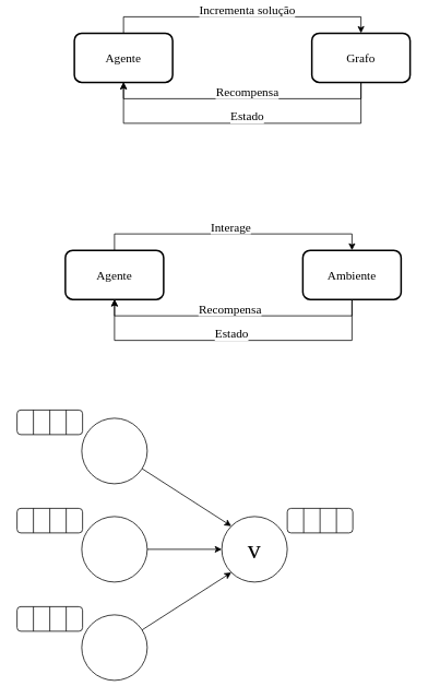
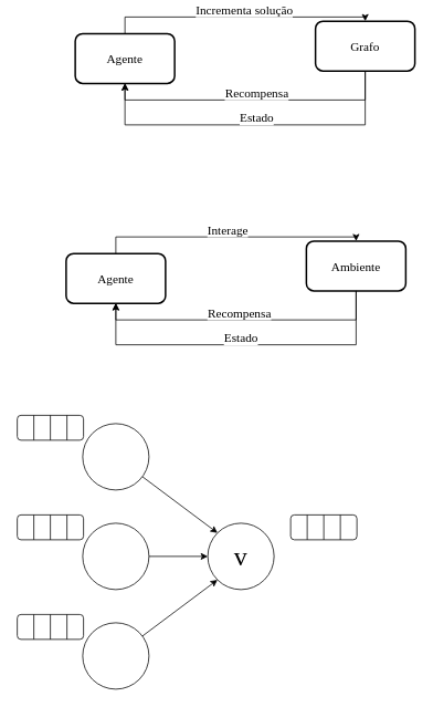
  <mxCell id="0" />
  <mxCell id="1" parent="0" />
  <mxCell id="2" style="edgeStyle=orthogonalEdgeStyle;rounded=0;orthogonalLoop=1;jettySize=auto;html=1;entryX=0.5;entryY=0;entryDx=0;entryDy=0;fontFamily=Times New Roman;fontSize=15;" parent="1" source="4" target="7" edge="1"><mxGeometry relative="1" as="geometry"><Array as="points"><mxPoint x="150" y="20" /><mxPoint x="440" y="20" /></Array></mxGeometry></mxCell>
  <mxCell id="3" value="Incrementa solução" style="edgeLabel;html=1;align=center;verticalAlign=middle;resizable=0;points=[];fontFamily=Times New Roman;fontSize=15;" parent="2" vertex="1" connectable="0"><mxGeometry x="-0.006" y="-1" relative="1" as="geometry"><mxPoint x="6" y="-11" as="offset" /></mxGeometry></mxCell>
  <mxCell id="4" value="Agente" style="rounded=1;whiteSpace=wrap;html=1;strokeWidth=2;fontFamily=Times New Roman;fontSize=15;" parent="1" vertex="1"><mxGeometry x="90" y="40" width="120" height="60" as="geometry" /></mxCell>
  <mxCell id="5" style="edgeStyle=orthogonalEdgeStyle;rounded=0;orthogonalLoop=1;jettySize=auto;html=1;entryX=0.5;entryY=1;entryDx=0;entryDy=0;fontFamily=Times New Roman;fontSize=15;" parent="1" source="7" target="4" edge="1"><mxGeometry relative="1" as="geometry"><Array as="points"><mxPoint x="440" y="120" /><mxPoint x="150" y="120" /></Array></mxGeometry></mxCell>
  <mxCell id="6" value="Recompensa" style="edgeLabel;html=1;align=center;verticalAlign=middle;resizable=0;points=[];fontFamily=Times New Roman;fontSize=15;" parent="5" vertex="1" connectable="0"><mxGeometry x="-0.056" y="1" relative="1" as="geometry"><mxPoint x="-4" y="-11" as="offset" /></mxGeometry></mxCell>
- <mxCell id="7" value="Grafo" style="rounded=1;whiteSpace=wrap;html=1;strokeWidth=2;fontFamily=Times New Roman;fontSize=15;" parent="1" vertex="1"><mxGeometry x="380" y="40" width="120" height="60" as="geometry" /></mxCell>
+ <mxCell id="7" value="Grafo" style="rounded=1;whiteSpace=wrap;html=1;strokeWidth=2;fontFamily=Times New Roman;fontSize=15;" parent="1" vertex="1"><mxGeometry x="380" y="25" width="120" height="60" as="geometry" /></mxCell>
  <mxCell id="8" style="edgeStyle=orthogonalEdgeStyle;rounded=0;orthogonalLoop=1;jettySize=auto;html=1;entryX=0.5;entryY=1;entryDx=0;entryDy=0;exitX=0.5;exitY=1;exitDx=0;exitDy=0;fontFamily=Times New Roman;fontSize=15;" parent="1" source="7" target="4" edge="1"><mxGeometry relative="1" as="geometry"><mxPoint x="440" y="120" as="sourcePoint" /><mxPoint x="150" y="120" as="targetPoint" /><Array as="points"><mxPoint x="440" y="150" /><mxPoint x="150" y="150" /></Array></mxGeometry></mxCell>
  <mxCell id="9" value="Estado" style="edgeLabel;html=1;align=center;verticalAlign=middle;resizable=0;points=[];fontFamily=Times New Roman;fontSize=15;" parent="8" vertex="1" connectable="0"><mxGeometry x="-0.056" y="1" relative="1" as="geometry"><mxPoint x="-6" y="-11" as="offset" /></mxGeometry></mxCell>
  <mxCell id="10" style="edgeStyle=orthogonalEdgeStyle;rounded=0;orthogonalLoop=1;jettySize=auto;html=1;entryX=0.5;entryY=0;entryDx=0;entryDy=0;fontFamily=Times New Roman;fontSize=15;" parent="1" source="12" target="15" edge="1"><mxGeometry relative="1" as="geometry"><Array as="points"><mxPoint x="139" y="285" /><mxPoint x="429" y="285" /></Array></mxGeometry></mxCell>
  <mxCell id="11" value="Interage" style="edgeLabel;html=1;align=center;verticalAlign=middle;resizable=0;points=[];fontFamily=Times New Roman;fontSize=15;" parent="10" vertex="1" connectable="0"><mxGeometry x="-0.006" y="-1" relative="1" as="geometry"><mxPoint x="-3" y="-11" as="offset" /></mxGeometry></mxCell>
  <mxCell id="12" value="Agente" style="rounded=1;whiteSpace=wrap;html=1;strokeWidth=2;fontFamily=Times New Roman;fontSize=15;" parent="1" vertex="1"><mxGeometry x="79" y="305" width="120" height="60" as="geometry" /></mxCell>
  <mxCell id="13" style="edgeStyle=orthogonalEdgeStyle;rounded=0;orthogonalLoop=1;jettySize=auto;html=1;entryX=0.5;entryY=1;entryDx=0;entryDy=0;fontFamily=Times New Roman;fontSize=15;" parent="1" source="15" target="12" edge="1"><mxGeometry relative="1" as="geometry"><Array as="points"><mxPoint x="429" y="385" /><mxPoint x="139" y="385" /></Array></mxGeometry></mxCell>
  <mxCell id="14" value="Recompensa" style="edgeLabel;html=1;align=center;verticalAlign=middle;resizable=0;points=[];fontFamily=Times New Roman;fontSize=15;" parent="13" vertex="1" connectable="0"><mxGeometry x="-0.056" y="1" relative="1" as="geometry"><mxPoint x="-14" y="-11" as="offset" /></mxGeometry></mxCell>
- <mxCell id="15" value="Ambiente" style="rounded=1;whiteSpace=wrap;html=1;strokeWidth=2;fontFamily=Times New Roman;fontSize=15;" parent="1" vertex="1"><mxGeometry x="369" y="305" width="120" height="60" as="geometry" /></mxCell>
+ <mxCell id="15" value="Ambiente" style="rounded=1;whiteSpace=wrap;html=1;strokeWidth=2;fontFamily=Times New Roman;fontSize=15;" parent="1" vertex="1"><mxGeometry x="369" y="290" width="120" height="60" as="geometry" /></mxCell>
  <mxCell id="16" style="edgeStyle=orthogonalEdgeStyle;rounded=0;orthogonalLoop=1;jettySize=auto;html=1;entryX=0.5;entryY=1;entryDx=0;entryDy=0;exitX=0.5;exitY=1;exitDx=0;exitDy=0;fontFamily=Times New Roman;fontSize=15;" parent="1" source="15" target="12" edge="1"><mxGeometry relative="1" as="geometry"><mxPoint x="429" y="385" as="sourcePoint" /><mxPoint x="139" y="385" as="targetPoint" /><Array as="points"><mxPoint x="429" y="415" /><mxPoint x="139" y="415" /></Array></mxGeometry></mxCell>
  <mxCell id="17" value="Estado" style="edgeLabel;html=1;align=center;verticalAlign=middle;resizable=0;points=[];fontFamily=Times New Roman;fontSize=15;" parent="16" vertex="1" connectable="0"><mxGeometry x="-0.056" y="1" relative="1" as="geometry"><mxPoint x="-14" y="-11" as="offset" /></mxGeometry></mxCell>
- <mxCell id="18" value="&lt;font style=&quot;font-size: 32px;&quot; face=&quot;Times New Roman&quot;&gt;v&lt;/font&gt;" style="ellipse;whiteSpace=wrap;html=1;aspect=fixed;" parent="1" vertex="1"><mxGeometry x="270" y="630" width="80" height="80" as="geometry" /></mxCell>
+ <mxCell id="18" value="&lt;font style=&quot;font-size: 32px;&quot; face=&quot;Times New Roman&quot;&gt;v&lt;/font&gt;" style="ellipse;whiteSpace=wrap;html=1;aspect=fixed;" parent="1" vertex="1"><mxGeometry x="250" y="630" width="80" height="80" as="geometry" /></mxCell>
  <mxCell id="19" style="rounded=0;orthogonalLoop=1;jettySize=auto;html=1;entryX=0;entryY=0;entryDx=0;entryDy=0;" parent="1" source="20" target="18" edge="1"><mxGeometry relative="1" as="geometry" /></mxCell>
  <mxCell id="20" value="" style="ellipse;whiteSpace=wrap;html=1;aspect=fixed;" parent="1" vertex="1"><mxGeometry x="99" y="510" width="80" height="80" as="geometry" /></mxCell>
  <mxCell id="21" style="rounded=0;orthogonalLoop=1;jettySize=auto;html=1;entryX=0;entryY=0.5;entryDx=0;entryDy=0;" parent="1" source="22" target="18" edge="1"><mxGeometry relative="1" as="geometry" /></mxCell>
  <mxCell id="22" value="" style="ellipse;whiteSpace=wrap;html=1;aspect=fixed;" parent="1" vertex="1"><mxGeometry x="99" y="630" width="80" height="80" as="geometry" /></mxCell>
  <mxCell id="23" style="rounded=0;orthogonalLoop=1;jettySize=auto;html=1;entryX=0;entryY=1;entryDx=0;entryDy=0;" parent="1" source="24" target="18" edge="1"><mxGeometry relative="1" as="geometry" /></mxCell>
  <mxCell id="24" value="" style="ellipse;whiteSpace=wrap;html=1;aspect=fixed;" parent="1" vertex="1"><mxGeometry x="99" y="750" width="80" height="80" as="geometry" /></mxCell>
  <mxCell id="25" value="" style="group" parent="1" vertex="1" connectable="0"><mxGeometry x="20" y="500" width="80" height="30" as="geometry" /></mxCell>
  <mxCell id="26" value="" style="rounded=1;whiteSpace=wrap;html=1;" parent="25" vertex="1"><mxGeometry width="80" height="30" as="geometry" /></mxCell>
  <mxCell id="27" value="" style="endArrow=none;html=1;rounded=0;exitX=0.25;exitY=1;exitDx=0;exitDy=0;entryX=0.25;entryY=0;entryDx=0;entryDy=0;" parent="25" source="26" target="26" edge="1"><mxGeometry width="50" height="50" relative="1" as="geometry"><mxPoint x="-31" y="50" as="sourcePoint" /><mxPoint x="19" as="targetPoint" /></mxGeometry></mxCell>
  <mxCell id="28" value="" style="endArrow=none;html=1;rounded=0;exitX=0.25;exitY=1;exitDx=0;exitDy=0;entryX=0.25;entryY=0;entryDx=0;entryDy=0;" parent="25" edge="1"><mxGeometry width="50" height="50" relative="1" as="geometry"><mxPoint x="40" y="30" as="sourcePoint" /><mxPoint x="40" as="targetPoint" /></mxGeometry></mxCell>
  <mxCell id="29" value="" style="endArrow=none;html=1;rounded=0;exitX=0.25;exitY=1;exitDx=0;exitDy=0;entryX=0.25;entryY=0;entryDx=0;entryDy=0;" parent="25" edge="1"><mxGeometry width="50" height="50" relative="1" as="geometry"><mxPoint x="60" y="30" as="sourcePoint" /><mxPoint x="60" as="targetPoint" /></mxGeometry></mxCell>
  <mxCell id="30" value="" style="group" parent="1" vertex="1" connectable="0"><mxGeometry x="20" y="620" width="80" height="30" as="geometry" /></mxCell>
  <mxCell id="31" value="" style="rounded=1;whiteSpace=wrap;html=1;" parent="30" vertex="1"><mxGeometry width="80" height="30" as="geometry" /></mxCell>
  <mxCell id="32" value="" style="endArrow=none;html=1;rounded=0;exitX=0.25;exitY=1;exitDx=0;exitDy=0;entryX=0.25;entryY=0;entryDx=0;entryDy=0;" parent="30" source="31" target="31" edge="1"><mxGeometry width="50" height="50" relative="1" as="geometry"><mxPoint x="-31" y="50" as="sourcePoint" /><mxPoint x="19" as="targetPoint" /></mxGeometry></mxCell>
  <mxCell id="33" value="" style="endArrow=none;html=1;rounded=0;exitX=0.25;exitY=1;exitDx=0;exitDy=0;entryX=0.25;entryY=0;entryDx=0;entryDy=0;" parent="30" edge="1"><mxGeometry width="50" height="50" relative="1" as="geometry"><mxPoint x="40" y="30" as="sourcePoint" /><mxPoint x="40" as="targetPoint" /></mxGeometry></mxCell>
  <mxCell id="34" value="" style="endArrow=none;html=1;rounded=0;exitX=0.25;exitY=1;exitDx=0;exitDy=0;entryX=0.25;entryY=0;entryDx=0;entryDy=0;" parent="30" edge="1"><mxGeometry width="50" height="50" relative="1" as="geometry"><mxPoint x="60" y="30" as="sourcePoint" /><mxPoint x="60" as="targetPoint" /></mxGeometry></mxCell>
  <mxCell id="35" value="" style="group" parent="1" vertex="1" connectable="0"><mxGeometry x="20" y="740" width="80" height="30" as="geometry" /></mxCell>
  <mxCell id="36" value="" style="rounded=1;whiteSpace=wrap;html=1;" parent="35" vertex="1"><mxGeometry width="80" height="30" as="geometry" /></mxCell>
  <mxCell id="37" value="" style="endArrow=none;html=1;rounded=0;exitX=0.25;exitY=1;exitDx=0;exitDy=0;entryX=0.25;entryY=0;entryDx=0;entryDy=0;" parent="35" source="36" target="36" edge="1"><mxGeometry width="50" height="50" relative="1" as="geometry"><mxPoint x="-31" y="50" as="sourcePoint" /><mxPoint x="19" as="targetPoint" /></mxGeometry></mxCell>
  <mxCell id="38" value="" style="endArrow=none;html=1;rounded=0;exitX=0.25;exitY=1;exitDx=0;exitDy=0;entryX=0.25;entryY=0;entryDx=0;entryDy=0;" parent="35" edge="1"><mxGeometry width="50" height="50" relative="1" as="geometry"><mxPoint x="40" y="30" as="sourcePoint" /><mxPoint x="40" as="targetPoint" /></mxGeometry></mxCell>
  <mxCell id="39" value="" style="endArrow=none;html=1;rounded=0;exitX=0.25;exitY=1;exitDx=0;exitDy=0;entryX=0.25;entryY=0;entryDx=0;entryDy=0;" parent="35" edge="1"><mxGeometry width="50" height="50" relative="1" as="geometry"><mxPoint x="60" y="30" as="sourcePoint" /><mxPoint x="60" as="targetPoint" /></mxGeometry></mxCell>
  <mxCell id="40" value="" style="group" parent="1" vertex="1" connectable="0"><mxGeometry x="350" y="620" width="80" height="30" as="geometry" /></mxCell>
  <mxCell id="41" value="" style="rounded=1;whiteSpace=wrap;html=1;" parent="40" vertex="1"><mxGeometry width="80" height="30" as="geometry" /></mxCell>
  <mxCell id="42" value="" style="endArrow=none;html=1;rounded=0;exitX=0.25;exitY=1;exitDx=0;exitDy=0;entryX=0.25;entryY=0;entryDx=0;entryDy=0;" parent="40" source="41" target="41" edge="1"><mxGeometry width="50" height="50" relative="1" as="geometry"><mxPoint x="-31" y="50" as="sourcePoint" /><mxPoint x="19" as="targetPoint" /></mxGeometry></mxCell>
  <mxCell id="43" value="" style="endArrow=none;html=1;rounded=0;exitX=0.25;exitY=1;exitDx=0;exitDy=0;entryX=0.25;entryY=0;entryDx=0;entryDy=0;" parent="40" edge="1"><mxGeometry width="50" height="50" relative="1" as="geometry"><mxPoint x="40" y="30" as="sourcePoint" /><mxPoint x="40" as="targetPoint" /></mxGeometry></mxCell>
  <mxCell id="44" value="" style="endArrow=none;html=1;rounded=0;exitX=0.25;exitY=1;exitDx=0;exitDy=0;entryX=0.25;entryY=0;entryDx=0;entryDy=0;" parent="40" edge="1"><mxGeometry width="50" height="50" relative="1" as="geometry"><mxPoint x="60" y="30" as="sourcePoint" /><mxPoint x="60" as="targetPoint" /></mxGeometry></mxCell>
